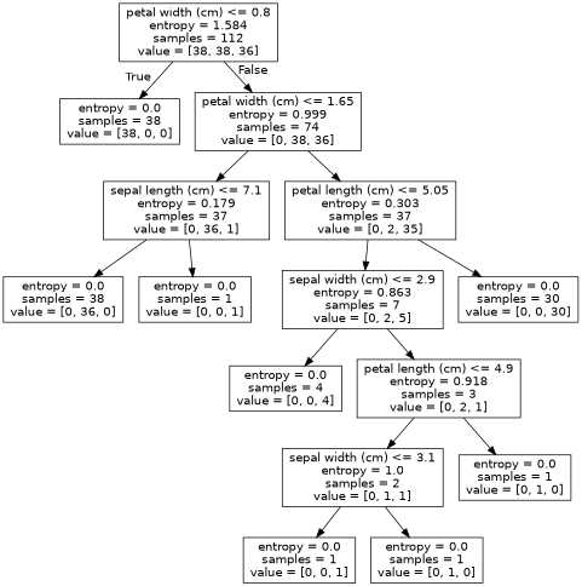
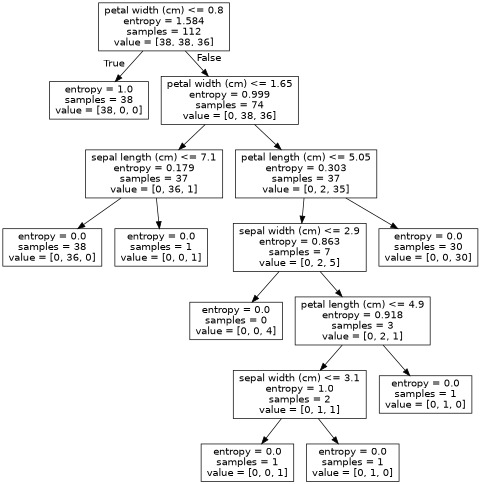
  digraph {
    node [fontname=helvetica shape=box]
    edge [fontname=helvetica]
    n1 [label="petal width (cm) <= 0.8\nentropy = 1.584\nsamples = 112\nvalue = [38, 38, 36]"]
-   n2 [label="entropy = 0.0\nsamples = 38\nvalue = [38, 0, 0]"]
+   n2 [label="entropy = 1.0\nsamples = 38\nvalue = [38, 0, 0]"]
    n3 [label="petal width (cm) <= 1.65\nentropy = 0.999\nsamples = 74\nvalue = [0, 38, 36]"]
    n4 [label="sepal length (cm) <= 7.1\nentropy = 0.179\nsamples = 37\nvalue = [0, 36, 1]"]
    n5 [label="petal length (cm) <= 5.05\nentropy = 0.303\nsamples = 37\nvalue = [0, 2, 35]"]
    n6 [label="entropy = 0.0\nsamples = 38\nvalue = [0, 36, 0]"]
    n7 [label="entropy = 0.0\nsamples = 1\nvalue = [0, 0, 1]"]
    n8 [label="sepal width (cm) <= 2.9\nentropy = 0.863\nsamples = 7\nvalue = [0, 2, 5]"]
    n9 [label="entropy = 0.0\nsamples = 30\nvalue = [0, 0, 30]"]
-   n10 [label="entropy = 0.0\nsamples = 4\nvalue = [0, 0, 4]"]
+   n10 [label="entropy = 0.0\nsamples = 0\nvalue = [0, 0, 4]"]
    n11 [label="petal length (cm) <= 4.9\nentropy = 0.918\nsamples = 3\nvalue = [0, 2, 1]"]
    n12 [label="sepal width (cm) <= 3.1\nentropy = 1.0\nsamples = 2\nvalue = [0, 1, 1]"]
    n13 [label="entropy = 0.0\nsamples = 1\nvalue = [0, 1, 0]"]
    n14 [label="entropy = 0.0\nsamples = 1\nvalue = [0, 0, 1]"]
    n15 [label="entropy = 0.0\nsamples = 1\nvalue = [0, 1, 0]"]
    n1 -> n2 [headlabel=True labelangle=45 labeldistance=2.5]
    n1 -> n3 [headlabel=False labelangle=-45 labeldistance=2.5]
    n3 -> n4
    n3 -> n5
    n4 -> n6
    n4 -> n7
    n5 -> n8
    n5 -> n9
    n8 -> n10
    n8 -> n11
    n11 -> n12
    n11 -> n13
    n12 -> n14
    n12 -> n15
  }
